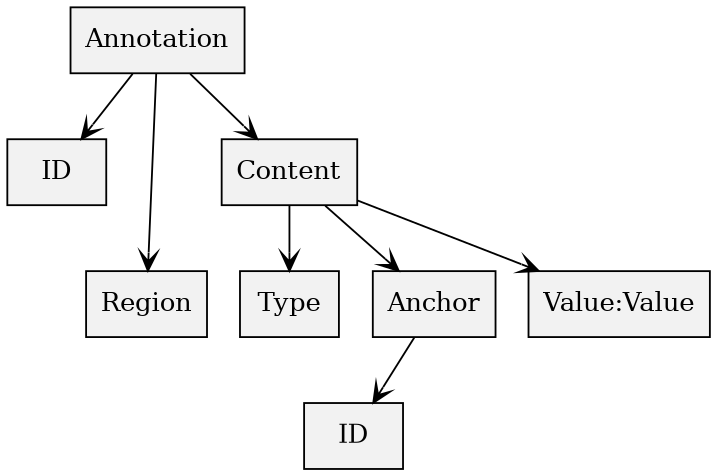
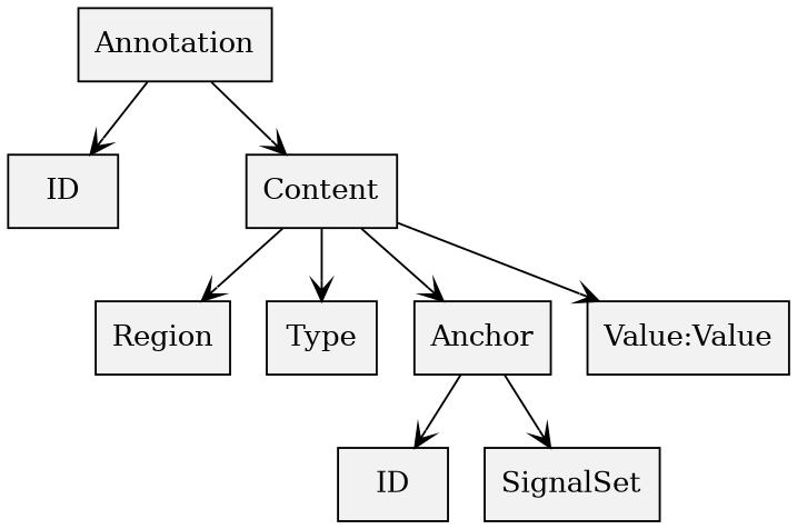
  digraph {
    node [fillcolor=gray95 shape=box style=filled]
    edge [arrowhead=open]
    Annotation
    ID
    Region
    Content
    Type
    Anchor
    n7 [label="Value:Value"]
    n8 [label=ID]
+   SignalSet
    Annotation -> ID
-   Annotation -> Region
+   Content -> Region
    Annotation -> Content
    Content -> Type
    Content -> Anchor
    Content -> n7
    Anchor -> n8
+   Anchor -> SignalSet
  }
